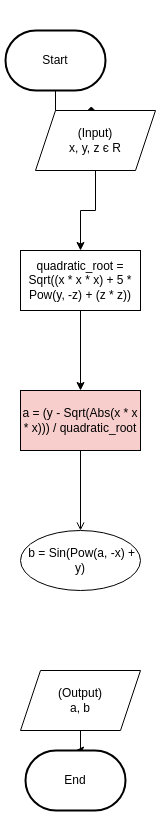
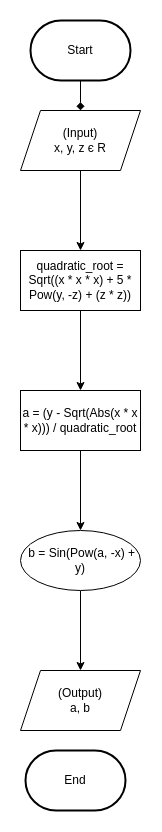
  <mxCell id="0" />
  <mxCell id="1" parent="0" />
  <mxCell id="2" value="" style="edgeStyle=orthogonalEdgeStyle;rounded=0;orthogonalLoop=1;jettySize=auto;html=1;endArrow=diamond;" edge="1" parent="1" source="3" target="5"><mxGeometry relative="1" as="geometry" /></mxCell>
- <mxCell id="3" value="Start" style="strokeWidth=2;html=1;shape=mxgraph.flowchart.terminator;whiteSpace=wrap;" vertex="1" parent="1"><mxGeometry x="5" y="30" width="100" height="60" as="geometry" /></mxCell>
+ <mxCell id="3" value="Start" style="strokeWidth=2;html=1;shape=mxgraph.flowchart.terminator;whiteSpace=wrap;" vertex="1" parent="1"><mxGeometry x="30" y="20" width="100" height="60" as="geometry" /></mxCell>
  <mxCell id="4" value="" style="edgeStyle=orthogonalEdgeStyle;rounded=0;orthogonalLoop=1;jettySize=auto;html=1;" edge="1" parent="1" source="5" target="7"><mxGeometry relative="1" as="geometry" /></mxCell>
- <mxCell id="5" value="(Input)&lt;br&gt;x, y, z є R" style="shape=parallelogram;perimeter=parallelogramPerimeter;whiteSpace=wrap;html=1;fixedSize=1;" vertex="1" parent="1"><mxGeometry x="35" y="110" width="120" height="60" as="geometry" /></mxCell>
+ <mxCell id="5" value="(Input)&lt;br&gt;x, y, z є R" style="shape=parallelogram;perimeter=parallelogramPerimeter;whiteSpace=wrap;html=1;fixedSize=1;" vertex="1" parent="1"><mxGeometry x="20" y="110" width="120" height="60" as="geometry" /></mxCell>
  <mxCell id="6" value="" style="edgeStyle=orthogonalEdgeStyle;rounded=0;orthogonalLoop=1;jettySize=auto;html=1;" edge="1" parent="1" source="7" target="9"><mxGeometry relative="1" as="geometry" /></mxCell>
  <mxCell id="7" value="quadratic_root = Sqrt((x * x * x) + 5 * Pow(y, -z) + (z * z))" style="whiteSpace=wrap;html=1;" vertex="1" parent="1"><mxGeometry x="20" y="250" width="120" height="60" as="geometry" /></mxCell>
- <mxCell id="8" value="" style="edgeStyle=orthogonalEdgeStyle;rounded=0;orthogonalLoop=1;jettySize=auto;html=1;endArrow=open;" edge="1" parent="1" source="9" target="11"><mxGeometry relative="1" as="geometry" /></mxCell>
- <mxCell id="9" value="a = (y - Sqrt(Abs(x * x * x))) / quadratic_root" style="whiteSpace=wrap;html=1;fillColor=#f8cecc;" vertex="1" parent="1"><mxGeometry x="20" y="390" width="120" height="60" as="geometry" /></mxCell>
+ <mxCell id="8" value="" style="edgeStyle=orthogonalEdgeStyle;rounded=0;orthogonalLoop=1;jettySize=auto;html=1;" edge="1" parent="1" source="9" target="11"><mxGeometry relative="1" as="geometry" /></mxCell>
+ <mxCell id="9" value="a = (y - Sqrt(Abs(x * x * x))) / quadratic_root" style="whiteSpace=wrap;html=1;" vertex="1" parent="1"><mxGeometry x="20" y="390" width="120" height="60" as="geometry" /></mxCell>
+ <mxCell id="10" value="" style="edgeStyle=orthogonalEdgeStyle;rounded=0;orthogonalLoop=1;jettySize=auto;html=1;" edge="1" parent="1" source="11" target="13"><mxGeometry relative="1" as="geometry" /></mxCell>
  <mxCell id="11" value="&amp;nbsp;b = Sin(Pow(a, -x) + y)" style="ellipse;whiteSpace=wrap;html=1;" vertex="1" parent="1"><mxGeometry x="20" y="530" width="120" height="60" as="geometry" /></mxCell>
- <mxCell id="12" value="" style="edgeStyle=orthogonalEdgeStyle;rounded=0;orthogonalLoop=1;jettySize=auto;html=1;" edge="1" parent="1" source="13" target="14"><mxGeometry relative="1" as="geometry" /></mxCell>
  <mxCell id="13" value="(Output)&lt;br&gt;a, b" style="shape=parallelogram;perimeter=parallelogramPerimeter;whiteSpace=wrap;html=1;fixedSize=1;" vertex="1" parent="1"><mxGeometry x="20" y="670" width="120" height="60" as="geometry" /></mxCell>
  <mxCell id="14" value="End" style="strokeWidth=2;html=1;shape=mxgraph.flowchart.terminator;whiteSpace=wrap;" vertex="1" parent="1"><mxGeometry x="25" y="750" width="100" height="60" as="geometry" /></mxCell>
